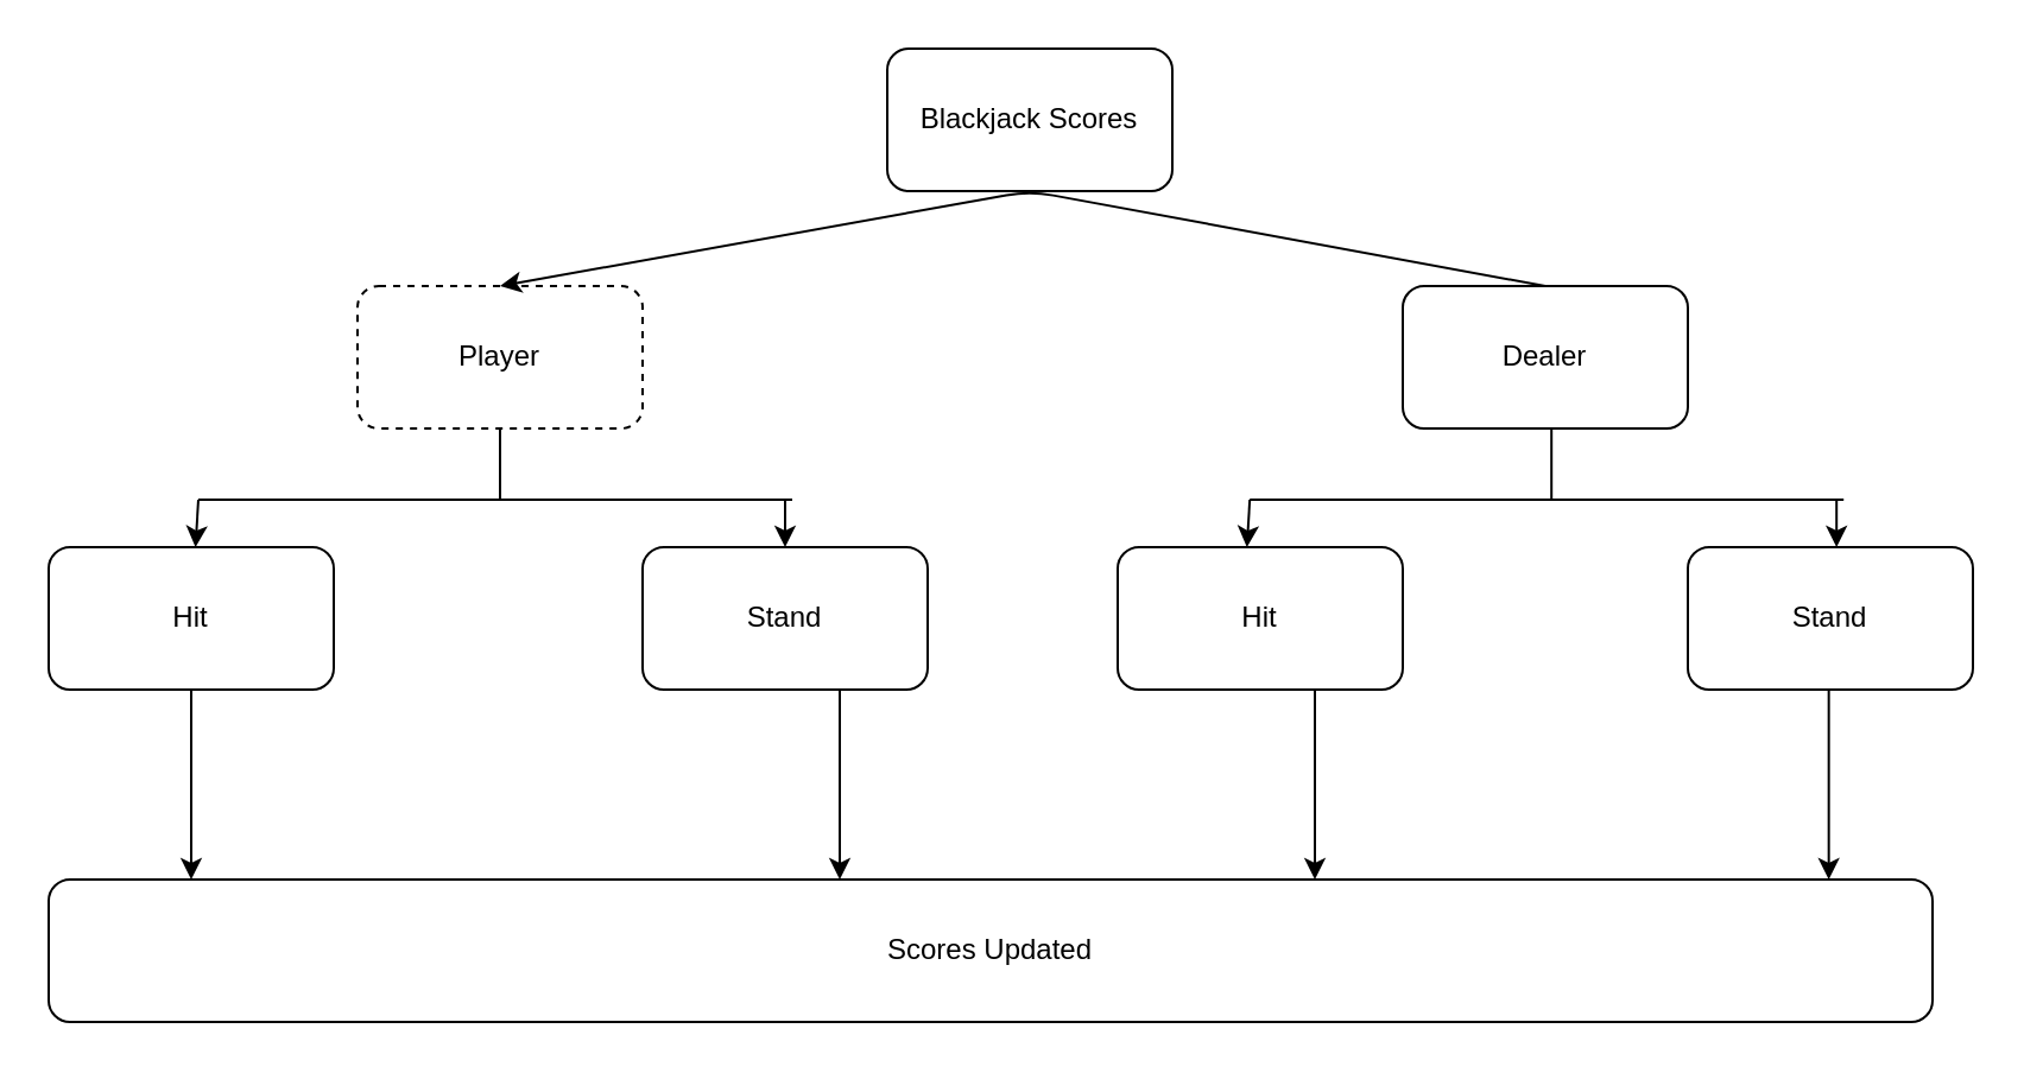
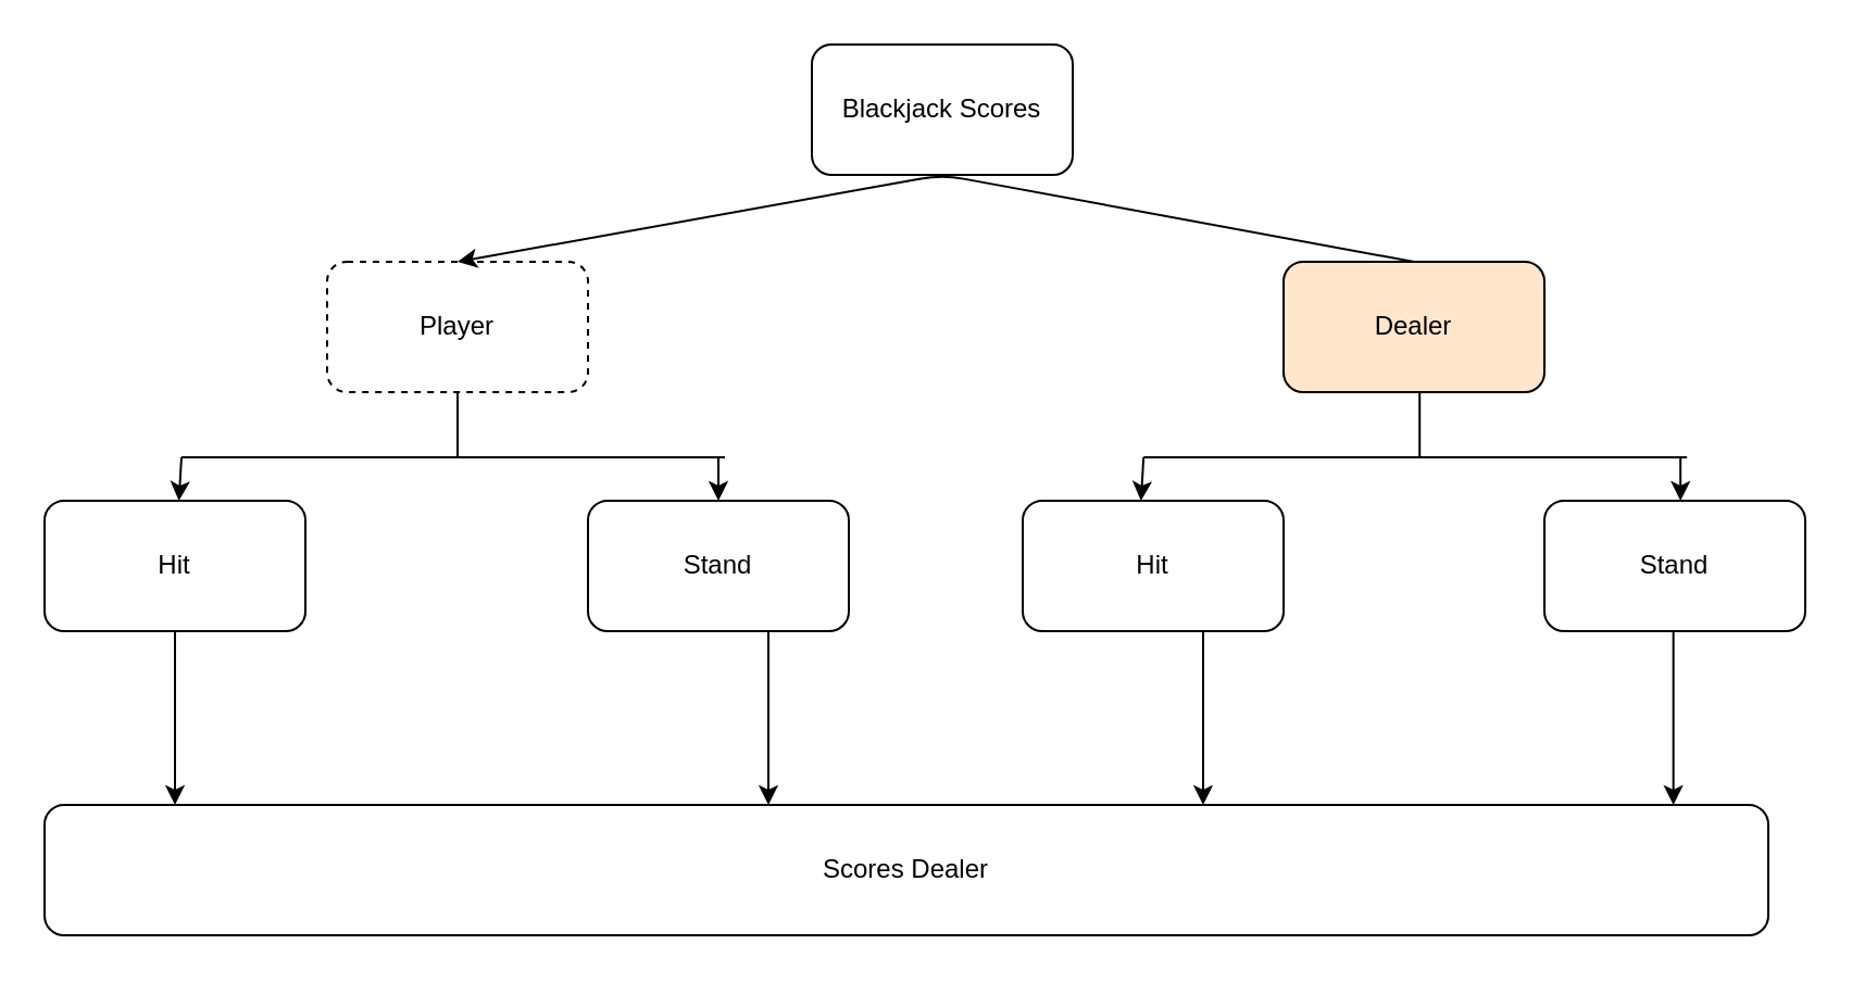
  <mxCell id="0" />
  <mxCell id="1" parent="0" />
  <mxCell id="2" value="Blackjack Scores" style="rounded=1;whiteSpace=wrap;html=1;" vertex="1" parent="1"><mxGeometry x="373" y="20" width="120" height="60" as="geometry" /></mxCell>
  <mxCell id="3" value="Player" style="rounded=1;whiteSpace=wrap;html=1;dashed=1;" vertex="1" parent="1"><mxGeometry x="150" y="120" width="120" height="60" as="geometry" /></mxCell>
- <mxCell id="4" value="Dealer" style="rounded=1;whiteSpace=wrap;html=1;" vertex="1" parent="1"><mxGeometry x="590" y="120" width="120" height="60" as="geometry" /></mxCell>
+ <mxCell id="4" value="Dealer" style="rounded=1;whiteSpace=wrap;html=1;fillColor=#ffe6cc;" vertex="1" parent="1"><mxGeometry x="590" y="120" width="120" height="60" as="geometry" /></mxCell>
  <mxCell id="5" value="Hit" style="rounded=1;whiteSpace=wrap;html=1;" vertex="1" parent="1"><mxGeometry x="20" y="230" width="120" height="60" as="geometry" /></mxCell>
  <mxCell id="6" value="Stand" style="rounded=1;whiteSpace=wrap;html=1;" vertex="1" parent="1"><mxGeometry x="270" y="230" width="120" height="60" as="geometry" /></mxCell>
  <mxCell id="7" value="Hit" style="rounded=1;whiteSpace=wrap;html=1;" vertex="1" parent="1"><mxGeometry x="470" y="230" width="120" height="60" as="geometry" /></mxCell>
  <mxCell id="8" value="Stand" style="rounded=1;whiteSpace=wrap;html=1;" vertex="1" parent="1"><mxGeometry x="710" y="230" width="120" height="60" as="geometry" /></mxCell>
  <mxCell id="9" value="" style="endArrow=none;startArrow=classic;html=1;exitX=0.5;exitY=0;exitDx=0;exitDy=0;entryX=0.5;entryY=0;entryDx=0;entryDy=0;" edge="1" parent="1" source="3" target="4"><mxGeometry width="50" height="50" relative="1" as="geometry"><mxPoint x="453" y="240" as="sourcePoint" /><mxPoint x="503" y="190" as="targetPoint" /><Array as="points"><mxPoint x="433" y="80" /></Array></mxGeometry></mxCell>
  <mxCell id="10" value="" style="endArrow=none;html=1;entryX=0.5;entryY=1;entryDx=0;entryDy=0;" edge="1" parent="1" target="3"><mxGeometry width="50" height="50" relative="1" as="geometry"><mxPoint x="210" y="210" as="sourcePoint" /><mxPoint x="503" y="190" as="targetPoint" /></mxGeometry></mxCell>
  <mxCell id="11" value="" style="endArrow=none;html=1;" edge="1" parent="1"><mxGeometry width="50" height="50" relative="1" as="geometry"><mxPoint x="83" y="210" as="sourcePoint" /><mxPoint x="333" y="210" as="targetPoint" /></mxGeometry></mxCell>
  <mxCell id="12" value="" style="endArrow=classic;html=1;" edge="1" parent="1" target="5"><mxGeometry width="50" height="50" relative="1" as="geometry"><mxPoint x="83" y="210" as="sourcePoint" /><mxPoint x="503" y="190" as="targetPoint" /></mxGeometry></mxCell>
  <mxCell id="13" value="" style="endArrow=classic;html=1;entryX=0.5;entryY=0;entryDx=0;entryDy=0;" edge="1" parent="1" target="6"><mxGeometry width="50" height="50" relative="1" as="geometry"><mxPoint x="330" y="210" as="sourcePoint" /><mxPoint x="503" y="190" as="targetPoint" /></mxGeometry></mxCell>
  <mxCell id="14" value="" style="endArrow=classic;html=1;exitX=0.5;exitY=1;exitDx=0;exitDy=0;" edge="1" parent="1" source="5"><mxGeometry width="50" height="50" relative="1" as="geometry"><mxPoint x="363" y="250" as="sourcePoint" /><mxPoint x="80" y="370" as="targetPoint" /></mxGeometry></mxCell>
  <mxCell id="15" value="" style="endArrow=classic;html=1;exitX=0.5;exitY=1;exitDx=0;exitDy=0;" edge="1" parent="1"><mxGeometry width="50" height="50" relative="1" as="geometry"><mxPoint x="353" y="290" as="sourcePoint" /><mxPoint x="353" y="370" as="targetPoint" /></mxGeometry></mxCell>
  <mxCell id="16" value="" style="endArrow=classic;html=1;exitX=0.5;exitY=1;exitDx=0;exitDy=0;" edge="1" parent="1"><mxGeometry width="50" height="50" relative="1" as="geometry"><mxPoint x="553" y="290" as="sourcePoint" /><mxPoint x="553" y="370" as="targetPoint" /></mxGeometry></mxCell>
  <mxCell id="17" value="" style="endArrow=classic;html=1;exitX=0.5;exitY=1;exitDx=0;exitDy=0;" edge="1" parent="1"><mxGeometry width="50" height="50" relative="1" as="geometry"><mxPoint x="769.33" y="290" as="sourcePoint" /><mxPoint x="769.33" y="370" as="targetPoint" /></mxGeometry></mxCell>
- <mxCell id="18" value="Scores Updated" style="rounded=1;whiteSpace=wrap;html=1;" vertex="1" parent="1"><mxGeometry x="20" y="370" width="793" height="60" as="geometry" /></mxCell>
+ <mxCell id="18" value="Scores Dealer" style="rounded=1;whiteSpace=wrap;html=1;" vertex="1" parent="1"><mxGeometry x="20" y="370" width="793" height="60" as="geometry" /></mxCell>
  <mxCell id="19" value="" style="endArrow=none;html=1;entryX=0.5;entryY=1;entryDx=0;entryDy=0;" edge="1" parent="1"><mxGeometry width="50" height="50" relative="1" as="geometry"><mxPoint x="652.6" y="210" as="sourcePoint" /><mxPoint x="652.6" y="180" as="targetPoint" /></mxGeometry></mxCell>
  <mxCell id="20" value="" style="endArrow=none;html=1;" edge="1" parent="1"><mxGeometry width="50" height="50" relative="1" as="geometry"><mxPoint x="525.6" y="210" as="sourcePoint" /><mxPoint x="775.6" y="210" as="targetPoint" /></mxGeometry></mxCell>
  <mxCell id="21" value="" style="endArrow=classic;html=1;" edge="1" parent="1"><mxGeometry width="50" height="50" relative="1" as="geometry"><mxPoint x="525.6" y="210" as="sourcePoint" /><mxPoint x="524.4" y="230" as="targetPoint" /></mxGeometry></mxCell>
  <mxCell id="22" value="" style="endArrow=classic;html=1;entryX=0.5;entryY=0;entryDx=0;entryDy=0;" edge="1" parent="1"><mxGeometry width="50" height="50" relative="1" as="geometry"><mxPoint x="772.6" y="210" as="sourcePoint" /><mxPoint x="772.6" y="230" as="targetPoint" /></mxGeometry></mxCell>
